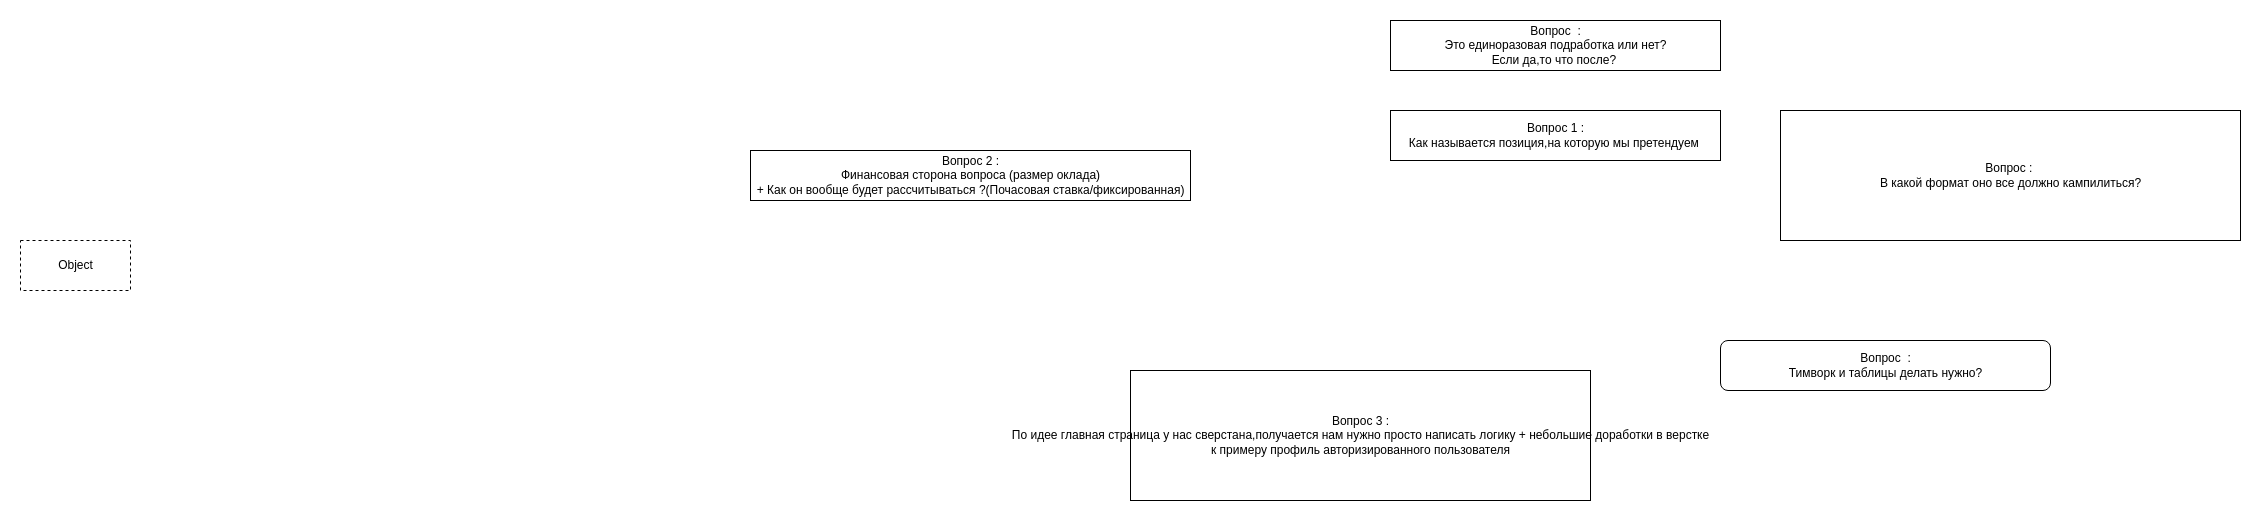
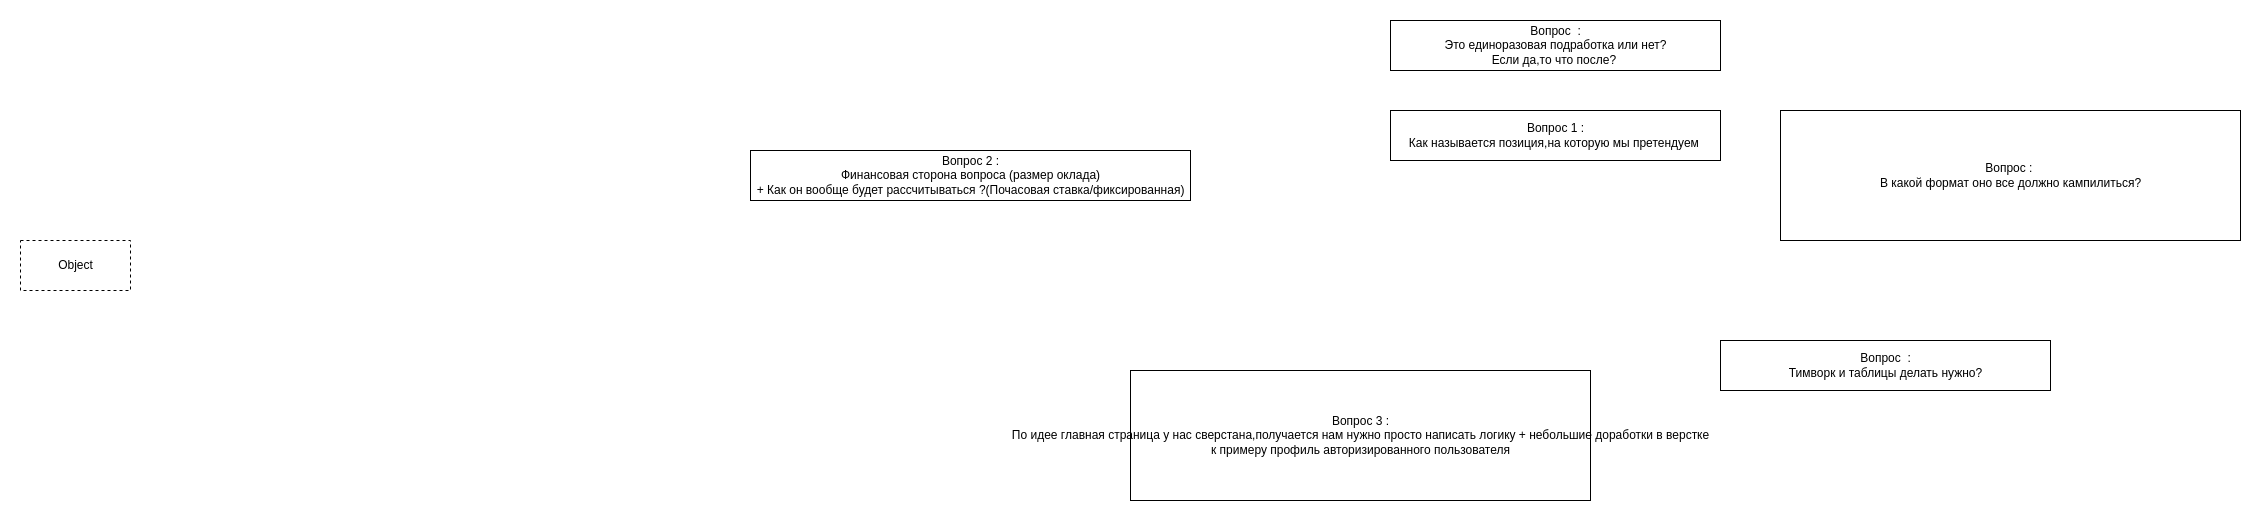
  <mxCell id="0" />
  <mxCell id="1" parent="0" />
  <mxCell id="2" value="Вопрос 1 :&lt;br&gt;Как называется позиция,на которую мы претендуем&amp;nbsp;" style="html=1;" vertex="1" parent="1"><mxGeometry x="1390" y="110" width="330" height="50" as="geometry" /></mxCell>
  <mxCell id="3" value="Вопрос 2 :&lt;br&gt;Финансовая сторона вопроса (размер оклада)&lt;br&gt;+ Как он вообще будет рассчитываться ?(Почасовая ставка/фиксированная)" style="html=1;" vertex="1" parent="1"><mxGeometry x="750" y="150" width="440" height="50" as="geometry" /></mxCell>
  <mxCell id="4" value="Вопрос 3 :&lt;br&gt;По идее главная страница у нас сверстана,получается нам нужно просто написать логику + небольшие доработки в верстке&lt;br&gt;к примеру профиль авторизированного пользователя" style="html=1;" vertex="1" parent="1"><mxGeometry x="1130" y="370" width="460" height="130" as="geometry" /></mxCell>
  <mxCell id="5" value="Object" style="html=1;dashed=1;" vertex="1" parent="1"><mxGeometry x="20" y="240" width="110" height="50" as="geometry" /></mxCell>
  <mxCell id="6" value="Вопрос&amp;nbsp; :&lt;br&gt;Это единоразовая подработка или нет?&lt;br&gt;Если да,то что после?&amp;nbsp;" style="html=1;" vertex="1" parent="1"><mxGeometry x="1390" y="20" width="330" height="50" as="geometry" /></mxCell>
- <mxCell id="7" value="Вопрос&amp;nbsp; :&lt;br&gt;Тимворк и таблицы делать нужно?" style="html=1;rounded=1;" vertex="1" parent="1"><mxGeometry x="1720" y="340" width="330" height="50" as="geometry" /></mxCell>
+ <mxCell id="7" value="Вопрос&amp;nbsp; :&lt;br&gt;Тимворк и таблицы делать нужно?" style="html=1;" vertex="1" parent="1"><mxGeometry x="1720" y="340" width="330" height="50" as="geometry" /></mxCell>
  <mxCell id="8" value="Вопрос :&amp;nbsp;&lt;br&gt;В какой формат оно все должно кампилиться?" style="html=1;" vertex="1" parent="1"><mxGeometry x="1780" y="110" width="460" height="130" as="geometry" /></mxCell>
